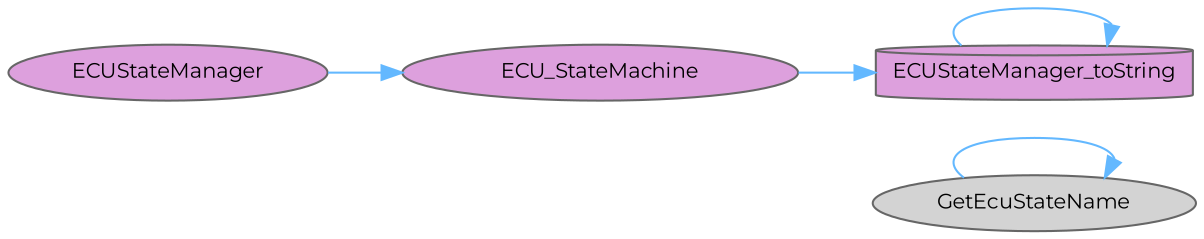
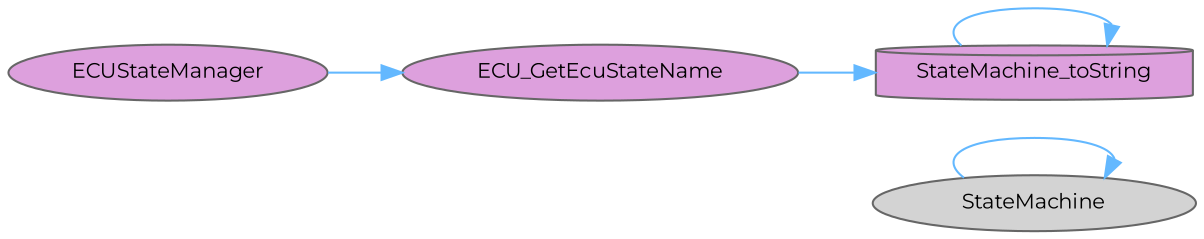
  digraph {
    fontname=Montserrat
    rankdir=RL
    node [color=grey40 fillcolor=plum fontname=Montserrat fontsize=10 shape=ellipse style=filled]
    edge [color=steelblue1 dir=back fontname=Montserrat fontsize=10 labelfontname=Helvetica labelfontsize=10 style=solid]
-   n1 [color=gray40 fillcolor=lightgrey fontcolor=black height=0.2 label=GetEcuStateName width=0.4]
-   n2 [height=0.2 label=ECUStateManager_toString shape=cylinder width=0.4]
-   n3 [height=0.2 label=ECU_StateMachine width=0.4]
+   n1 [color=gray40 fillcolor=lightgrey fontcolor=black height=0.2 label=StateMachine width=0.4]
+   n2 [height=0.2 label=StateMachine_toString shape=cylinder width=0.4]
+   n3 [height=0.2 label=ECU_GetEcuStateName width=0.4]
    n4 [height=0.2 label=ECUStateManager width=0.4]
    n1 -> n1
    n2 -> n2
    n2 -> n3
    n3 -> n4
  }
